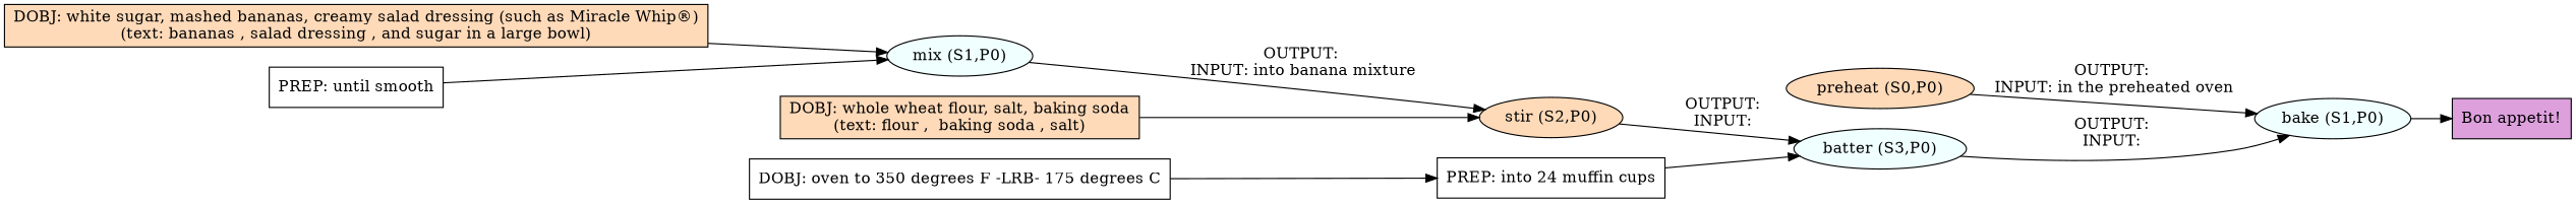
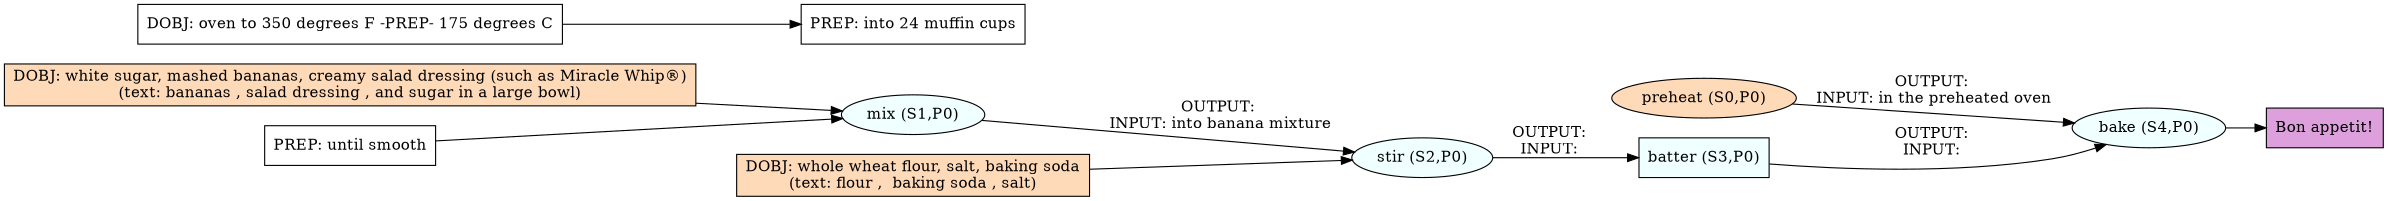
  digraph {
    fontname="DejaVu Serif"
    rankdir=LR
    node [fillcolor=azure fontname="DejaVu Serif" shape=box style=filled]
    edge [fontname="DejaVu Serif"]
    n1 [fillcolor=peachpuff label="preheat (S0,P0)" shape=oval]
-   n2 [label="bake (S1,P0)" shape=oval]
+   n2 [label="bake (S4,P0)" shape=oval]
    n3 [fillcolor=plum label="Bon appetit!"]
    n4 [label="mix (S1,P0)" shape=oval]
-   n5 [fillcolor=peachpuff label="stir (S2,P0)" shape=oval]
-   n6 [label="batter (S3,P0)" shape=oval]
+   n5 [label="stir (S2,P0)" shape=oval]
+   n6 [label="batter (S3,P0)"]
    n7 [fillcolor=peachpuff label="DOBJ: white sugar, mashed bananas, creamy salad dressing (such as Miracle Whip®)\n(text: bananas , salad dressing , and sugar in a large bowl)"]
    n8 [fillcolor=white label="PREP: until smooth"]
-   n9 [fillcolor=white label="DOBJ: oven to 350 degrees F -LRB- 175 degrees C"]
+   n9 [fillcolor=white label="DOBJ: oven to 350 degrees F -PREP- 175 degrees C"]
    n10 [fillcolor=white label="PREP: into 24 muffin cups"]
    n11 [fillcolor=peachpuff label="DOBJ: whole wheat flour, salt, baking soda\n(text: flour ,  baking soda , salt)"]
    n1 -> n2 [label="OUTPUT: \nINPUT: in the preheated oven"]
    n2 -> n3
    n4 -> n5 [label="OUTPUT: \nINPUT: into banana mixture"]
    n5 -> n6 [label="OUTPUT: \nINPUT: "]
    n6 -> n2 [label="OUTPUT: \nINPUT: "]
    n7 -> n4
    n8 -> n4
    n9 -> n10
-   n10 -> n6
    n11 -> n5
  }
